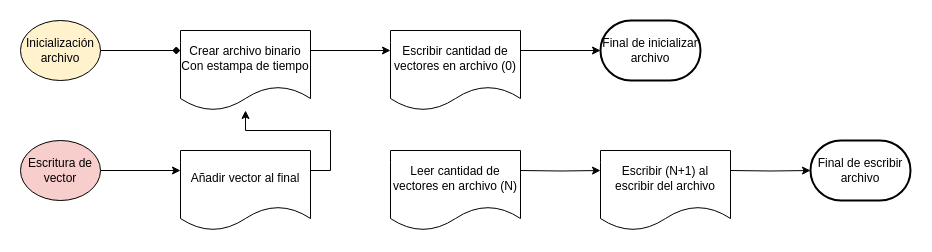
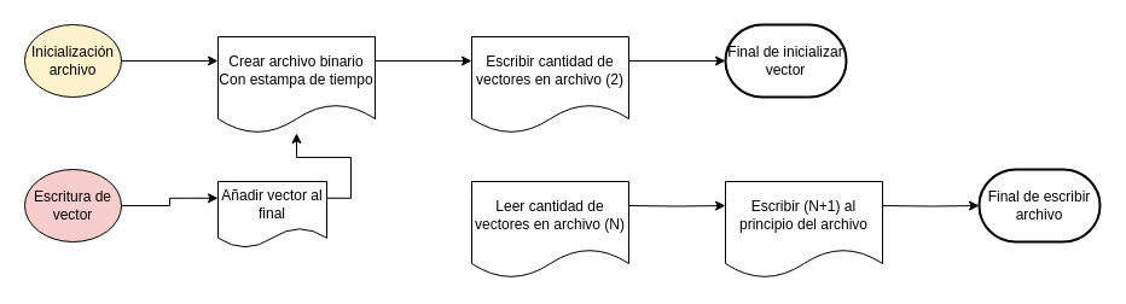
  <mxCell id="0" />
  <mxCell id="1" parent="0" />
- <mxCell id="2" style="edgeStyle=orthogonalEdgeStyle;rounded=0;orthogonalLoop=1;jettySize=auto;html=1;exitX=1;exitY=0.5;exitDx=0;exitDy=0;entryX=0;entryY=0.25;entryDx=0;entryDy=0;endArrow=diamond;" edge="1" parent="1" source="3" target="5"><mxGeometry relative="1" as="geometry"><mxPoint x="140" y="40" as="targetPoint" /></mxGeometry></mxCell>
+ <mxCell id="2" style="edgeStyle=orthogonalEdgeStyle;rounded=0;orthogonalLoop=1;jettySize=auto;html=1;exitX=1;exitY=0.5;exitDx=0;exitDy=0;entryX=0;entryY=0.25;entryDx=0;entryDy=0;" edge="1" parent="1" source="3" target="5"><mxGeometry relative="1" as="geometry"><mxPoint x="140" y="40" as="targetPoint" /></mxGeometry></mxCell>
  <mxCell id="3" value="Inicialización archivo" style="ellipse;whiteSpace=wrap;html=1;fillColor=#fff2cc;" vertex="1" parent="1"><mxGeometry x="20" y="20" width="80" height="60" as="geometry" /></mxCell>
  <mxCell id="4" style="edgeStyle=orthogonalEdgeStyle;rounded=0;orthogonalLoop=1;jettySize=auto;html=1;exitX=1;exitY=0.25;exitDx=0;exitDy=0;entryX=0;entryY=0.25;entryDx=0;entryDy=0;" edge="1" parent="1" source="5" target="7"><mxGeometry relative="1" as="geometry" /></mxCell>
  <mxCell id="5" value="&lt;div&gt;Crear archivo binario&lt;br&gt;&lt;/div&gt;&lt;div&gt;Con estampa de tiempo&lt;br&gt;&lt;/div&gt;" style="shape=document;whiteSpace=wrap;html=1;boundedLbl=1;" vertex="1" parent="1"><mxGeometry x="180" y="30" width="130" height="80" as="geometry" /></mxCell>
  <mxCell id="6" style="edgeStyle=orthogonalEdgeStyle;rounded=0;orthogonalLoop=1;jettySize=auto;html=1;exitX=1;exitY=0.25;exitDx=0;exitDy=0;entryX=0;entryY=0.5;entryDx=0;entryDy=0;entryPerimeter=0;" edge="1" parent="1" source="7" target="15"><mxGeometry relative="1" as="geometry" /></mxCell>
- <mxCell id="7" value="Escribir cantidad de vectores en archivo (0)" style="shape=document;whiteSpace=wrap;html=1;boundedLbl=1;" vertex="1" parent="1"><mxGeometry x="390" y="30" width="130" height="80" as="geometry" /></mxCell>
+ <mxCell id="7" value="Escribir cantidad de vectores en archivo (2)" style="shape=document;whiteSpace=wrap;html=1;boundedLbl=1;" vertex="1" parent="1"><mxGeometry x="390" y="30" width="130" height="80" as="geometry" /></mxCell>
  <mxCell id="8" style="edgeStyle=orthogonalEdgeStyle;rounded=0;orthogonalLoop=1;jettySize=auto;html=1;exitX=1;exitY=0.5;exitDx=0;exitDy=0;entryX=0;entryY=0.25;entryDx=0;entryDy=0;" edge="1" parent="1" source="9" target="11"><mxGeometry relative="1" as="geometry"><mxPoint x="140" y="160" as="targetPoint" /></mxGeometry></mxCell>
  <mxCell id="9" value="Escritura de vector" style="ellipse;whiteSpace=wrap;html=1;fillColor=#f8cecc;" vertex="1" parent="1"><mxGeometry x="20" y="140" width="80" height="60" as="geometry" /></mxCell>
  <mxCell id="10" style="edgeStyle=orthogonalEdgeStyle;rounded=0;orthogonalLoop=1;jettySize=auto;html=1;exitX=1;exitY=0.25;exitDx=0;exitDy=0;" edge="1" parent="1" source="11" target="5"><mxGeometry relative="1" as="geometry" /></mxCell>
- <mxCell id="11" value="Añadir vector al final" style="shape=document;whiteSpace=wrap;html=1;boundedLbl=1;" vertex="1" parent="1"><mxGeometry x="180" y="150" width="130" height="80" as="geometry" /></mxCell>
+ <mxCell id="11" value="Añadir vector al final" style="shape=document;whiteSpace=wrap;html=1;boundedLbl=1;" vertex="1" parent="1"><mxGeometry x="180" y="150" width="90" height="55" as="geometry" /></mxCell>
  <mxCell id="12" value="Leer cantidad de vectores en archivo (N)" style="shape=document;whiteSpace=wrap;html=1;boundedLbl=1;" vertex="1" parent="1"><mxGeometry x="390" y="150" width="130" height="80" as="geometry" /></mxCell>
  <mxCell id="13" style="edgeStyle=orthogonalEdgeStyle;rounded=0;orthogonalLoop=1;jettySize=auto;html=1;exitX=1;exitY=0.25;exitDx=0;exitDy=0;entryX=0;entryY=0.25;entryDx=0;entryDy=0;" edge="1" parent="1" target="14"><mxGeometry relative="1" as="geometry"><mxPoint x="520" y="170" as="sourcePoint" /></mxGeometry></mxCell>
- <mxCell id="14" value="Escribir (N+1) al escribir del archivo" style="shape=document;whiteSpace=wrap;html=1;boundedLbl=1;" vertex="1" parent="1"><mxGeometry x="600" y="150" width="130" height="80" as="geometry" /></mxCell>
- <mxCell id="15" value="Final de inicializar archivo" style="strokeWidth=2;html=1;shape=mxgraph.flowchart.terminator;whiteSpace=wrap;" vertex="1" parent="1"><mxGeometry x="600" y="20" width="100" height="60" as="geometry" /></mxCell>
+ <mxCell id="14" value="Escribir (N+1) al principio del archivo" style="shape=document;whiteSpace=wrap;html=1;boundedLbl=1;" vertex="1" parent="1"><mxGeometry x="600" y="150" width="130" height="80" as="geometry" /></mxCell>
+ <mxCell id="15" value="Final de inicializar vector" style="strokeWidth=2;html=1;shape=mxgraph.flowchart.terminator;whiteSpace=wrap;" vertex="1" parent="1"><mxGeometry x="600" y="20" width="100" height="60" as="geometry" /></mxCell>
  <mxCell id="16" style="edgeStyle=orthogonalEdgeStyle;rounded=0;orthogonalLoop=1;jettySize=auto;html=1;exitX=1;exitY=0.25;exitDx=0;exitDy=0;entryX=0;entryY=0.5;entryDx=0;entryDy=0;entryPerimeter=0;" edge="1" parent="1" target="17"><mxGeometry relative="1" as="geometry"><mxPoint x="730" y="170" as="sourcePoint" /></mxGeometry></mxCell>
  <mxCell id="17" value="Final de escribir archivo" style="strokeWidth=2;html=1;shape=mxgraph.flowchart.terminator;whiteSpace=wrap;" vertex="1" parent="1"><mxGeometry x="810" y="140" width="100" height="60" as="geometry" /></mxCell>
